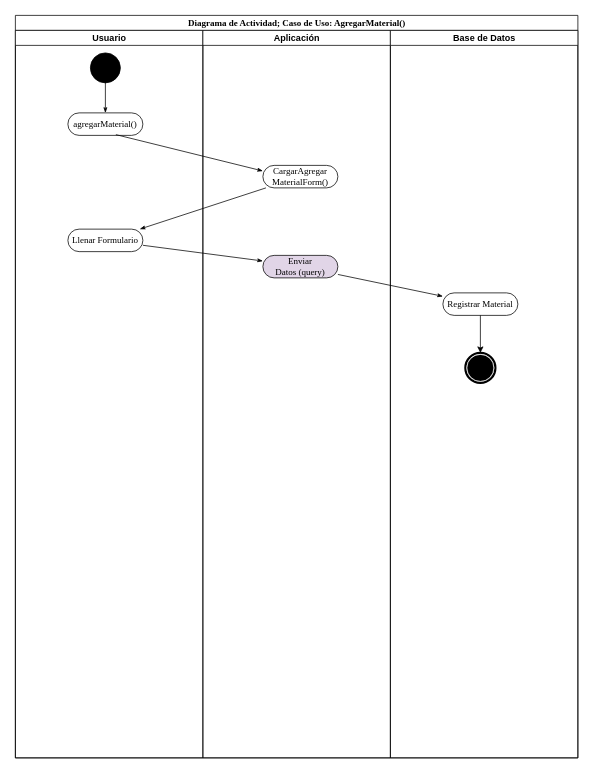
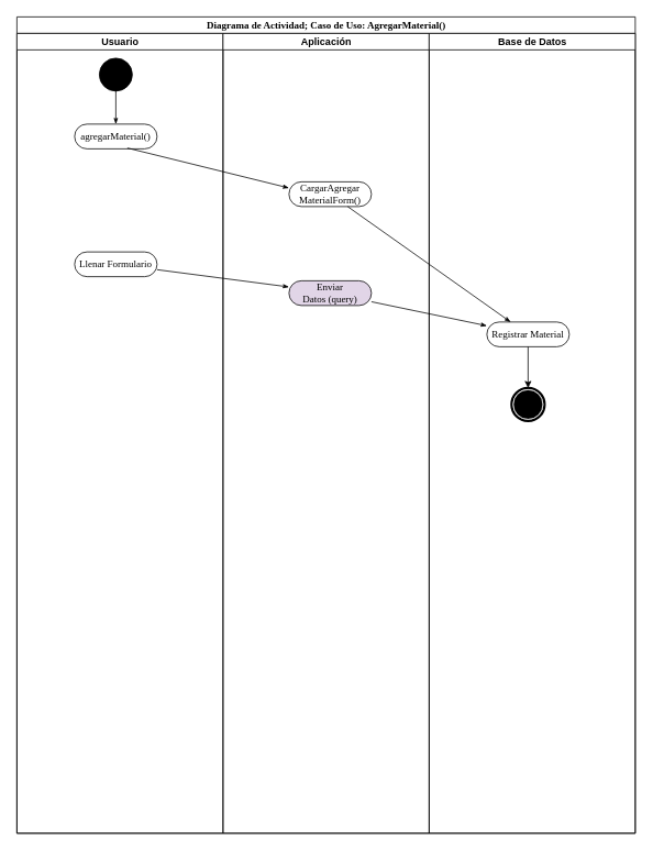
  <mxCell id="0" />
  <mxCell id="1" parent="0" />
  <mxCell id="2" value="Diagrama de Actividad; Caso de Uso: AgregarMaterial()" style="swimlane;html=1;childLayout=stackLayout;startSize=20;rounded=0;shadow=0;comic=0;labelBackgroundColor=none;strokeWidth=1;fontFamily=Verdana;fontSize=12;align=center;" parent="1" vertex="1"><mxGeometry x="20" y="20" width="750" height="990" as="geometry" /></mxCell>
  <mxCell id="3" value="Usuario" style="swimlane;html=1;startSize=20;" parent="2" vertex="1"><mxGeometry y="20" width="250" height="970" as="geometry" /></mxCell>
  <mxCell id="4" value="Llenar Formulario" style="rounded=1;whiteSpace=wrap;html=1;shadow=0;comic=0;labelBackgroundColor=none;strokeWidth=1;fontFamily=Verdana;fontSize=12;align=center;arcSize=50;" parent="3" vertex="1"><mxGeometry x="70" y="265" width="100" height="30" as="geometry" /></mxCell>
  <mxCell id="5" value="" style="ellipse;whiteSpace=wrap;html=1;rounded=0;shadow=0;comic=0;labelBackgroundColor=none;strokeWidth=1;fillColor=#000000;fontFamily=Verdana;fontSize=12;align=center;" parent="3" vertex="1"><mxGeometry x="100" y="30" width="40" height="40" as="geometry" /></mxCell>
  <mxCell id="6" value="agregarMaterial()" style="rounded=1;whiteSpace=wrap;html=1;shadow=0;comic=0;labelBackgroundColor=none;strokeWidth=1;fontFamily=Verdana;fontSize=12;align=center;arcSize=50;" parent="3" vertex="1"><mxGeometry x="70" y="110" width="100" height="30" as="geometry" /></mxCell>
  <mxCell id="7" style="edgeStyle=orthogonalEdgeStyle;rounded=0;html=1;labelBackgroundColor=none;startArrow=none;startFill=0;startSize=5;endArrow=classicThin;endFill=1;endSize=5;jettySize=auto;orthogonalLoop=1;strokeWidth=1;fontFamily=Verdana;fontSize=12" parent="3" source="5" target="6" edge="1"><mxGeometry relative="1" as="geometry" /></mxCell>
  <mxCell id="8" value="Aplicación" style="swimlane;html=1;startSize=20;" parent="2" vertex="1"><mxGeometry x="250" y="20" width="250" height="970" as="geometry" /></mxCell>
  <mxCell id="9" value="Enviar&lt;br&gt;Datos (query)" style="rounded=1;whiteSpace=wrap;html=1;shadow=0;comic=0;labelBackgroundColor=none;strokeWidth=1;fontFamily=Verdana;fontSize=12;align=center;arcSize=50;fillColor=#e1d5e7;" parent="8" vertex="1"><mxGeometry x="80" y="300" width="100" height="30" as="geometry" /></mxCell>
  <mxCell id="10" value="&lt;div&gt;CargarAgregar&lt;br&gt;MaterialForm()&lt;/div&gt;" style="rounded=1;whiteSpace=wrap;html=1;shadow=0;comic=0;labelBackgroundColor=none;strokeWidth=1;fontFamily=Verdana;fontSize=12;align=center;arcSize=50;" parent="8" vertex="1"><mxGeometry x="80" y="180" width="100" height="30" as="geometry" /></mxCell>
  <mxCell id="11" value="Base de Datos" style="swimlane;html=1;startSize=20;" parent="2" vertex="1"><mxGeometry x="500" y="20" width="250" height="970" as="geometry" /></mxCell>
  <mxCell id="12" value="Registrar Material" style="rounded=1;whiteSpace=wrap;html=1;shadow=0;comic=0;labelBackgroundColor=none;strokeWidth=1;fontFamily=Verdana;fontSize=12;align=center;arcSize=50;" parent="11" vertex="1"><mxGeometry x="70" y="350" width="100" height="30" as="geometry" /></mxCell>
  <mxCell id="13" value="" style="shape=mxgraph.bpmn.shape;html=1;verticalLabelPosition=bottom;labelBackgroundColor=#ffffff;verticalAlign=top;perimeter=ellipsePerimeter;outline=end;symbol=terminate;rounded=0;shadow=0;comic=0;strokeWidth=1;fontFamily=Verdana;fontSize=12;align=center;" parent="11" vertex="1"><mxGeometry x="100" y="430" width="40" height="40" as="geometry" /></mxCell>
  <mxCell id="14" value="" style="endArrow=classic;html=1;exitX=0.5;exitY=1;exitDx=0;exitDy=0;entryX=0.5;entryY=0;entryDx=0;entryDy=0;" edge="1" parent="11" source="12" target="13"><mxGeometry width="50" height="50" relative="1" as="geometry"><mxPoint x="-50" y="475" as="sourcePoint" /><mxPoint x="90" y="490" as="targetPoint" /></mxGeometry></mxCell>
  <mxCell id="15" style="edgeStyle=none;rounded=0;html=1;labelBackgroundColor=none;startArrow=none;startFill=0;startSize=5;endArrow=classicThin;endFill=1;endSize=5;jettySize=auto;orthogonalLoop=1;strokeWidth=1;fontFamily=Verdana;fontSize=12;entryX=0;entryY=0.25;entryDx=0;entryDy=0;" parent="2" source="4" target="9" edge="1"><mxGeometry relative="1" as="geometry"><mxPoint x="231.111" y="385" as="targetPoint" /></mxGeometry></mxCell>
- <mxCell id="16" style="edgeStyle=none;rounded=0;html=1;labelBackgroundColor=none;startArrow=none;startFill=0;startSize=5;endArrow=classicThin;endFill=1;endSize=5;jettySize=auto;orthogonalLoop=1;strokeWidth=1;fontFamily=Verdana;fontSize=12;" parent="2" source="10" target="4" edge="1"><mxGeometry relative="1" as="geometry"><mxPoint x="202.75" y="300" as="targetPoint" /></mxGeometry></mxCell>
+ <mxCell id="16" style="edgeStyle=none;rounded=0;html=1;labelBackgroundColor=none;startArrow=none;startFill=0;startSize=5;endArrow=classicThin;endFill=1;endSize=5;jettySize=auto;orthogonalLoop=1;strokeWidth=1;fontFamily=Verdana;fontSize=12;" parent="2" source="10" target="12" edge="1"><mxGeometry relative="1" as="geometry"><mxPoint x="202.75" y="300" as="targetPoint" /></mxGeometry></mxCell>
  <mxCell id="17" style="rounded=0;html=1;exitX=0.64;exitY=0.967;entryX=0;entryY=0.25;labelBackgroundColor=none;startArrow=none;startFill=0;startSize=5;endArrow=classicThin;endFill=1;endSize=5;jettySize=auto;orthogonalLoop=1;strokeWidth=1;fontFamily=Verdana;fontSize=12;exitDx=0;exitDy=0;exitPerimeter=0;entryDx=0;entryDy=0;" parent="2" source="6" target="10" edge="1"><mxGeometry relative="1" as="geometry"><mxPoint x="317" y="190" as="sourcePoint" /></mxGeometry></mxCell>
  <mxCell id="18" style="edgeStyle=none;rounded=0;html=1;labelBackgroundColor=none;startArrow=none;startFill=0;startSize=5;endArrow=classicThin;endFill=1;endSize=5;jettySize=auto;orthogonalLoop=1;strokeWidth=1;fontFamily=Verdana;fontSize=12" parent="2" source="9" target="12" edge="1"><mxGeometry relative="1" as="geometry"><mxPoint x="406.429" y="530" as="targetPoint" /></mxGeometry></mxCell>
